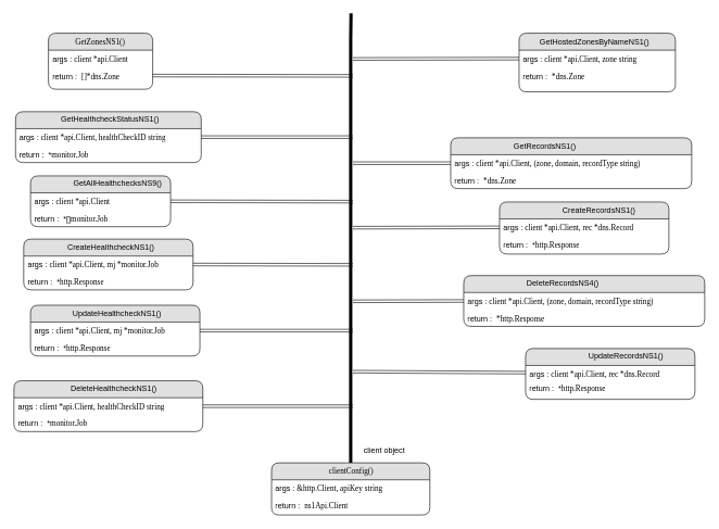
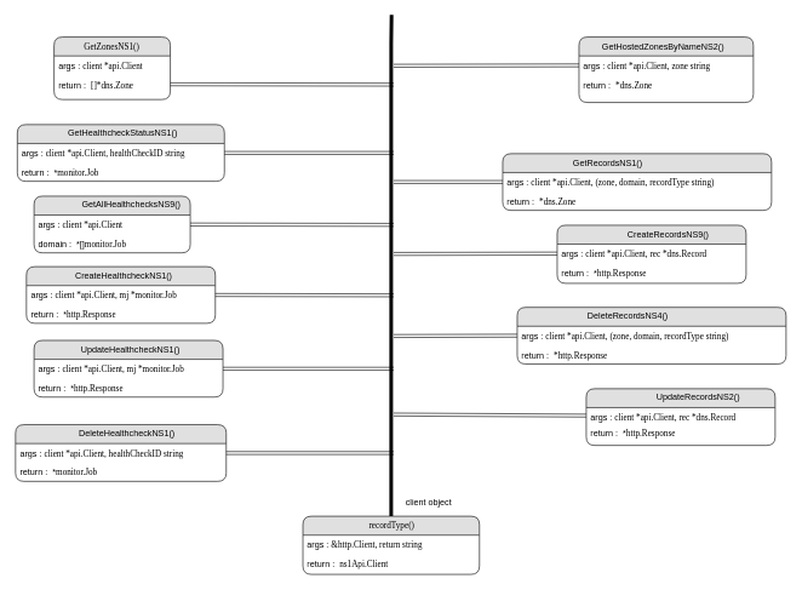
  <mxCell id="0" />
  <mxCell id="1" parent="0" />
  <mxCell id="2" value="GetZonesNS1()&amp;nbsp;" style="swimlane;html=1;fontStyle=0;childLayout=stackLayout;horizontal=1;startSize=26;fillColor=#e0e0e0;horizontalStack=0;resizeParent=1;resizeLast=0;collapsible=1;marginBottom=0;swimlaneFillColor=#ffffff;align=center;rounded=1;shadow=0;comic=0;labelBackgroundColor=none;strokeColor=#000000;strokeWidth=1;fontFamily=Verdana;fontSize=12;fontColor=#000000;" parent="1" vertex="1"><mxGeometry x="73.5" y="50.5" width="160" height="86" as="geometry" /></mxCell>
  <mxCell id="3" value="args :&amp;nbsp;&lt;span style=&quot;font-family: &amp;#34;verdana&amp;#34; ; text-align: center ; white-space: nowrap&quot;&gt;client *api.Client&lt;/span&gt;&lt;br&gt;&amp;nbsp;" style="text;html=1;strokeColor=none;fillColor=none;spacingLeft=4;spacingRight=4;whiteSpace=wrap;overflow=hidden;rotatable=0;points=[[0,0.5],[1,0.5]];portConstraint=eastwest;" parent="2" vertex="1"><mxGeometry y="26" width="160" height="26" as="geometry" /></mxCell>
  <mxCell id="4" value="return :&amp;nbsp;&amp;nbsp;&lt;span style=&quot;font-family: &amp;#34;verdana&amp;#34; ; text-align: center ; white-space: nowrap&quot;&gt;[]*dns.Zone&lt;/span&gt;" style="text;html=1;strokeColor=none;fillColor=none;spacingLeft=4;spacingRight=4;whiteSpace=wrap;overflow=hidden;rotatable=0;points=[[0,0.5],[1,0.5]];portConstraint=eastwest;" parent="2" vertex="1"><mxGeometry y="52" width="160" height="26" as="geometry" /></mxCell>
  <mxCell id="5" style="edgeStyle=orthogonalEdgeStyle;rounded=0;orthogonalLoop=1;jettySize=auto;html=1;exitX=0.5;exitY=0;exitDx=0;exitDy=0;strokeWidth=5;endArrow=none;endFill=0;" edge="1" parent="1" source="6"><mxGeometry relative="1" as="geometry"><mxPoint x="538" as="targetPoint" y="20" /><Array as="points"><mxPoint x="538" y="60" /><mxPoint x="538" y="60" /></Array></mxGeometry></mxCell>
- <mxCell id="6" value="clientConfig()" style="swimlane;html=1;fontStyle=0;childLayout=stackLayout;horizontal=1;startSize=26;fillColor=#e0e0e0;horizontalStack=0;resizeParent=1;resizeLast=0;collapsible=1;marginBottom=0;swimlaneFillColor=#ffffff;align=center;rounded=1;shadow=0;comic=0;labelBackgroundColor=none;strokeColor=#000000;strokeWidth=1;fontFamily=Verdana;fontSize=12;fontColor=#000000;" parent="1" vertex="1"><mxGeometry x="416" y="710" width="243" height="80" as="geometry" /></mxCell>
- <mxCell id="7" value="&lt;div style=&quot;text-align: center&quot;&gt;&lt;span&gt;args : &lt;font face=&quot;verdana&quot;&gt;&lt;span style=&quot;white-space: nowrap&quot;&gt;&amp;amp;http.Client, apiKey string&lt;/span&gt;&lt;/font&gt;&lt;/span&gt;&lt;/div&gt;" style="text;html=1;strokeColor=none;fillColor=none;spacingLeft=4;spacingRight=4;whiteSpace=wrap;overflow=hidden;rotatable=0;points=[[0,0.5],[1,0.5]];portConstraint=eastwest;" parent="6" vertex="1"><mxGeometry y="26" width="243" height="26" as="geometry" /></mxCell>
+ <mxCell id="6" value="recordType()" style="swimlane;html=1;fontStyle=0;childLayout=stackLayout;horizontal=1;startSize=26;fillColor=#e0e0e0;horizontalStack=0;resizeParent=1;resizeLast=0;collapsible=1;marginBottom=0;swimlaneFillColor=#ffffff;align=center;rounded=1;shadow=0;comic=0;labelBackgroundColor=none;strokeColor=#000000;strokeWidth=1;fontFamily=Verdana;fontSize=12;fontColor=#000000;" parent="1" vertex="1"><mxGeometry x="416" y="710" width="243" height="80" as="geometry" /></mxCell>
+ <mxCell id="7" value="&lt;div style=&quot;text-align: center&quot;&gt;&lt;span&gt;args : &lt;font face=&quot;verdana&quot;&gt;&lt;span style=&quot;white-space: nowrap&quot;&gt;&amp;amp;http.Client, return string&lt;/span&gt;&lt;/font&gt;&lt;/span&gt;&lt;/div&gt;" style="text;html=1;strokeColor=none;fillColor=none;spacingLeft=4;spacingRight=4;whiteSpace=wrap;overflow=hidden;rotatable=0;points=[[0,0.5],[1,0.5]];portConstraint=eastwest;" parent="6" vertex="1"><mxGeometry y="26" width="243" height="26" as="geometry" /></mxCell>
  <mxCell id="8" value="&lt;div style=&quot;text-align: center&quot;&gt;&lt;span&gt;return :&amp;nbsp; &lt;font face=&quot;verdana&quot;&gt;&lt;span style=&quot;white-space: nowrap&quot;&gt;ns1Api.Client&lt;/span&gt;&lt;/font&gt;&lt;/span&gt;&lt;/div&gt;" style="text;html=1;strokeColor=none;fillColor=none;spacingLeft=4;spacingRight=4;whiteSpace=wrap;overflow=hidden;rotatable=0;points=[[0,0.5],[1,0.5]];portConstraint=eastwest;" parent="6" vertex="1"><mxGeometry y="52" width="243" height="26" as="geometry" /></mxCell>
  <mxCell id="9" value="" style="swimlane;html=1;fontStyle=0;childLayout=stackLayout;horizontal=1;startSize=26;fillColor=#e0e0e0;horizontalStack=0;resizeParent=1;resizeLast=0;collapsible=1;marginBottom=0;swimlaneFillColor=#ffffff;align=center;rounded=1;shadow=0;comic=0;labelBackgroundColor=none;strokeColor=#000000;strokeWidth=1;fontFamily=Verdana;fontSize=12;fontColor=#000000;" parent="1" vertex="1"><mxGeometry x="796" y="50.5" width="240" height="90" as="geometry" /></mxCell>
  <mxCell id="10" value="args :&amp;nbsp;&lt;span style=&quot;font-family: &amp;#34;verdana&amp;#34; ; text-align: center ; white-space: nowrap&quot;&gt;client *api.Client, zone string&lt;/span&gt;&lt;br&gt;&amp;nbsp;" style="text;html=1;strokeColor=none;fillColor=none;spacingLeft=4;spacingRight=4;whiteSpace=wrap;overflow=hidden;rotatable=0;points=[[0,0.5],[1,0.5]];portConstraint=eastwest;" parent="9" vertex="1"><mxGeometry y="26" width="240" height="26" as="geometry" /></mxCell>
  <mxCell id="11" value="return :&amp;nbsp;&amp;nbsp;&lt;span style=&quot;font-family: &amp;#34;verdana&amp;#34; ; text-align: center ; white-space: nowrap&quot;&gt;*dns.Zone&lt;/span&gt;" style="text;html=1;strokeColor=none;fillColor=none;spacingLeft=4;spacingRight=4;whiteSpace=wrap;overflow=hidden;rotatable=0;points=[[0,0.5],[1,0.5]];portConstraint=eastwest;" parent="9" vertex="1"><mxGeometry y="52" width="240" height="26" as="geometry" /></mxCell>
- <mxCell id="12" value="GetHostedZonesByNameNS1()" style="text;html=1;" parent="1" vertex="1"><mxGeometry x="826" y="50.5" width="190" height="30" as="geometry" /></mxCell>
+ <mxCell id="12" value="GetHostedZonesByNameNS2()" style="text;html=1;" parent="1" vertex="1"><mxGeometry x="826" y="50.5" width="190" height="30" as="geometry" /></mxCell>
  <mxCell id="13" value="" style="swimlane;html=1;fontStyle=0;childLayout=stackLayout;horizontal=1;startSize=26;fillColor=#e0e0e0;horizontalStack=0;resizeParent=1;resizeLast=0;collapsible=1;marginBottom=0;swimlaneFillColor=#ffffff;align=center;rounded=1;shadow=0;comic=0;labelBackgroundColor=none;strokeColor=#000000;strokeWidth=1;fontFamily=Verdana;fontSize=12;fontColor=#000000;" parent="1" vertex="1"><mxGeometry x="691" y="211" width="370" height="78" as="geometry" /></mxCell>
  <mxCell id="14" value="args :&amp;nbsp;&lt;span style=&quot;font-family: &amp;#34;verdana&amp;#34; ; text-align: center ; white-space: nowrap&quot;&gt;client *api.Client, (zone, domain, recordType string)&lt;/span&gt;&lt;br&gt;&amp;nbsp;" style="text;html=1;strokeColor=none;fillColor=none;spacingLeft=4;spacingRight=4;whiteSpace=wrap;overflow=hidden;rotatable=0;points=[[0,0.5],[1,0.5]];portConstraint=eastwest;" parent="13" vertex="1"><mxGeometry y="26" width="370" height="26" as="geometry" /></mxCell>
  <mxCell id="15" value="return :&amp;nbsp;&amp;nbsp;&lt;span style=&quot;font-family: &amp;#34;verdana&amp;#34; ; text-align: center ; white-space: nowrap&quot;&gt;*dns.Zone&lt;/span&gt;" style="text;html=1;strokeColor=none;fillColor=none;spacingLeft=4;spacingRight=4;whiteSpace=wrap;overflow=hidden;rotatable=0;points=[[0,0.5],[1,0.5]];portConstraint=eastwest;" parent="13" vertex="1"><mxGeometry y="52" width="370" height="26" as="geometry" /></mxCell>
  <mxCell id="16" value="GetRecordsNS1()" style="text;html=1;" parent="1" vertex="1"><mxGeometry x="786" y="209.5" width="110" height="30" as="geometry" /></mxCell>
  <mxCell id="17" value="" style="swimlane;html=1;fontStyle=0;childLayout=stackLayout;horizontal=1;startSize=26;fillColor=#e0e0e0;horizontalStack=0;resizeParent=1;resizeLast=0;collapsible=1;marginBottom=0;swimlaneFillColor=#ffffff;align=center;rounded=1;shadow=0;comic=0;labelBackgroundColor=none;strokeColor=#000000;strokeWidth=1;fontFamily=Verdana;fontSize=12;fontColor=#000000;" parent="1" vertex="1"><mxGeometry x="766" y="309.5" width="260" height="80" as="geometry" /></mxCell>
  <mxCell id="18" value="args :&amp;nbsp;&lt;span style=&quot;font-family: &amp;#34;verdana&amp;#34; ; text-align: center ; white-space: nowrap&quot;&gt;client *api.Client, rec *dns.Record&lt;/span&gt;&lt;br&gt;&amp;nbsp;" style="text;html=1;strokeColor=none;fillColor=none;spacingLeft=4;spacingRight=4;whiteSpace=wrap;overflow=hidden;rotatable=0;points=[[0,0.5],[1,0.5]];portConstraint=eastwest;" parent="17" vertex="1"><mxGeometry y="26" width="260" height="26" as="geometry" /></mxCell>
  <mxCell id="19" value="&lt;div style=&quot;text-align: center&quot;&gt;&lt;span&gt;return :&amp;nbsp; *&lt;font face=&quot;verdana&quot;&gt;&lt;span style=&quot;white-space: nowrap&quot;&gt;http.Response&lt;/span&gt;&lt;/font&gt;&lt;/span&gt;&lt;/div&gt;" style="text;html=1;strokeColor=none;fillColor=none;spacingLeft=4;spacingRight=4;whiteSpace=wrap;overflow=hidden;rotatable=0;points=[[0,0.5],[1,0.5]];portConstraint=eastwest;" parent="17" vertex="1"><mxGeometry y="52" width="260" height="28" as="geometry" /></mxCell>
- <mxCell id="20" value="CreateRecordsNS1()" style="text;html=1;" parent="1" vertex="1"><mxGeometry x="861" y="308" width="110" height="30" as="geometry" /></mxCell>
+ <mxCell id="20" value="CreateRecordsNS9()" style="text;html=1;" parent="1" vertex="1"><mxGeometry x="861" y="308" width="110" height="30" as="geometry" /></mxCell>
  <mxCell id="21" value="" style="swimlane;html=1;fontStyle=0;childLayout=stackLayout;horizontal=1;startSize=26;fillColor=#e0e0e0;horizontalStack=0;resizeParent=1;resizeLast=0;collapsible=1;marginBottom=0;swimlaneFillColor=#ffffff;align=center;rounded=1;shadow=0;comic=0;labelBackgroundColor=none;strokeColor=#000000;strokeWidth=1;fontFamily=Verdana;fontSize=12;fontColor=#000000;" parent="1" vertex="1"><mxGeometry x="711" y="422.5" width="370" height="78" as="geometry" /></mxCell>
  <mxCell id="22" value="args :&amp;nbsp;&lt;span style=&quot;font-family: &amp;#34;verdana&amp;#34; ; text-align: center ; white-space: nowrap&quot;&gt;client *api.Client, (zone, domain, recordType string)&lt;/span&gt;&lt;br&gt;&amp;nbsp;" style="text;html=1;strokeColor=none;fillColor=none;spacingLeft=4;spacingRight=4;whiteSpace=wrap;overflow=hidden;rotatable=0;points=[[0,0.5],[1,0.5]];portConstraint=eastwest;" parent="21" vertex="1"><mxGeometry y="26" width="370" height="26" as="geometry" /></mxCell>
  <mxCell id="23" value="return :&amp;nbsp;&amp;nbsp;&lt;span style=&quot;font-family: &amp;#34;verdana&amp;#34; ; text-align: center ; white-space: nowrap&quot;&gt;*http.Response&lt;/span&gt;" style="text;html=1;strokeColor=none;fillColor=none;spacingLeft=4;spacingRight=4;whiteSpace=wrap;overflow=hidden;rotatable=0;points=[[0,0.5],[1,0.5]];portConstraint=eastwest;" parent="21" vertex="1"><mxGeometry y="52" width="370" height="26" as="geometry" /></mxCell>
  <mxCell id="24" value="DeleteRecordsNS4()" style="text;html=1;" parent="1" vertex="1"><mxGeometry x="806" y="420.5" width="110" height="30" as="geometry" /></mxCell>
  <mxCell id="25" value="" style="swimlane;html=1;fontStyle=0;childLayout=stackLayout;horizontal=1;startSize=26;fillColor=#e0e0e0;horizontalStack=0;resizeParent=1;resizeLast=0;collapsible=1;marginBottom=0;swimlaneFillColor=#ffffff;align=center;rounded=1;shadow=0;comic=0;labelBackgroundColor=none;strokeColor=#000000;strokeWidth=1;fontFamily=Verdana;fontSize=12;fontColor=#000000;" parent="1" vertex="1"><mxGeometry x="806" y="534.5" width="260" height="78" as="geometry" /></mxCell>
  <mxCell id="26" value="args :&amp;nbsp;&lt;span style=&quot;font-family: &amp;#34;verdana&amp;#34; ; text-align: center ; white-space: nowrap&quot;&gt;client *api.Client, rec *dns.Record&lt;/span&gt;&lt;br&gt;&amp;nbsp;" style="text;html=1;strokeColor=none;fillColor=none;spacingLeft=4;spacingRight=4;whiteSpace=wrap;overflow=hidden;rotatable=0;points=[[0,0.5],[1,0.5]];portConstraint=eastwest;" parent="25" vertex="1"><mxGeometry y="26" width="260" height="22" as="geometry" /></mxCell>
  <mxCell id="27" value="&lt;div style=&quot;text-align: center&quot;&gt;&lt;span&gt;return :&amp;nbsp; *&lt;font face=&quot;verdana&quot;&gt;&lt;span style=&quot;white-space: nowrap&quot;&gt;http.Response&lt;/span&gt;&lt;/font&gt;&lt;/span&gt;&lt;/div&gt;" style="text;html=1;strokeColor=none;fillColor=none;spacingLeft=4;spacingRight=4;whiteSpace=wrap;overflow=hidden;rotatable=0;points=[[0,0.5],[1,0.5]];portConstraint=eastwest;" parent="25" vertex="1"><mxGeometry y="48" width="260" height="26" as="geometry" /></mxCell>
- <mxCell id="28" value="UpdateRecordsNS1()" style="text;html=1;" parent="1" vertex="1"><mxGeometry x="901" y="533" width="110" height="30" as="geometry" /></mxCell>
+ <mxCell id="28" value="UpdateRecordsNS2()" style="text;html=1;" parent="1" vertex="1"><mxGeometry x="901" y="533" width="110" height="30" as="geometry" /></mxCell>
  <mxCell id="29" value="" style="swimlane;html=1;fontStyle=0;childLayout=stackLayout;horizontal=1;startSize=26;fillColor=#e0e0e0;horizontalStack=0;resizeParent=1;resizeLast=0;collapsible=1;marginBottom=0;swimlaneFillColor=#ffffff;align=center;rounded=1;shadow=0;comic=0;labelBackgroundColor=none;strokeColor=#000000;strokeWidth=1;fontFamily=Verdana;fontSize=12;fontColor=#000000;" parent="1" vertex="1"><mxGeometry x="23" y="171" width="285" height="78" as="geometry" /></mxCell>
  <mxCell id="30" value="args :&amp;nbsp;&lt;span style=&quot;font-family: &amp;#34;verdana&amp;#34; ; text-align: center ; white-space: nowrap&quot;&gt;client *api.Client, healthCheckID string&lt;/span&gt;" style="text;html=1;strokeColor=none;fillColor=none;spacingLeft=4;spacingRight=4;whiteSpace=wrap;overflow=hidden;rotatable=0;points=[[0,0.5],[1,0.5]];portConstraint=eastwest;" parent="29" vertex="1"><mxGeometry y="26" width="285" height="26" as="geometry" /></mxCell>
  <mxCell id="31" value="&lt;div style=&quot;text-align: center&quot;&gt;return :&amp;nbsp; *&lt;font face=&quot;verdana&quot;&gt;&lt;span style=&quot;white-space: nowrap&quot;&gt;monitor.Job&lt;/span&gt;&lt;/font&gt;&lt;/div&gt;" style="text;html=1;strokeColor=none;fillColor=none;spacingLeft=4;spacingRight=4;whiteSpace=wrap;overflow=hidden;rotatable=0;points=[[0,0.5],[1,0.5]];portConstraint=eastwest;" parent="29" vertex="1"><mxGeometry y="52" width="285" height="26" as="geometry" /></mxCell>
  <mxCell id="32" value="GetHealthcheckStatusNS1()" style="text;html=1;" parent="1" vertex="1"><mxGeometry x="91" y="168.5" width="110" height="30" as="geometry" /></mxCell>
  <mxCell id="33" value="" style="swimlane;html=1;fontStyle=0;childLayout=stackLayout;horizontal=1;startSize=26;fillColor=#e0e0e0;horizontalStack=0;resizeParent=1;resizeLast=0;collapsible=1;marginBottom=0;swimlaneFillColor=#ffffff;align=center;rounded=1;shadow=0;comic=0;labelBackgroundColor=none;strokeColor=#000000;strokeWidth=1;fontFamily=Verdana;fontSize=12;fontColor=#000000;" parent="1" vertex="1"><mxGeometry x="46" y="269.5" width="215" height="78" as="geometry" /></mxCell>
  <mxCell id="34" value="args :&amp;nbsp;&lt;span style=&quot;font-family: &amp;#34;verdana&amp;#34; ; text-align: center ; white-space: nowrap&quot;&gt;client *api.Client&lt;/span&gt;" style="text;html=1;strokeColor=none;fillColor=none;spacingLeft=4;spacingRight=4;whiteSpace=wrap;overflow=hidden;rotatable=0;points=[[0,0.5],[1,0.5]];portConstraint=eastwest;" parent="33" vertex="1"><mxGeometry y="26" width="215" height="26" as="geometry" /></mxCell>
- <mxCell id="35" value="&lt;div style=&quot;text-align: center&quot;&gt;return :&amp;nbsp; *[]&lt;font face=&quot;verdana&quot;&gt;&lt;span style=&quot;white-space: nowrap&quot;&gt;monitor.Job&lt;/span&gt;&lt;/font&gt;&lt;/div&gt;" style="text;html=1;strokeColor=none;fillColor=none;spacingLeft=4;spacingRight=4;whiteSpace=wrap;overflow=hidden;rotatable=0;points=[[0,0.5],[1,0.5]];portConstraint=eastwest;" parent="33" vertex="1"><mxGeometry y="52" width="215" height="26" as="geometry" /></mxCell>
+ <mxCell id="35" value="&lt;div style=&quot;text-align: center&quot;&gt;domain :&amp;nbsp; *[]&lt;font face=&quot;verdana&quot;&gt;&lt;span style=&quot;white-space: nowrap&quot;&gt;monitor.Job&lt;/span&gt;&lt;/font&gt;&lt;/div&gt;" style="text;html=1;strokeColor=none;fillColor=none;spacingLeft=4;spacingRight=4;whiteSpace=wrap;overflow=hidden;rotatable=0;points=[[0,0.5],[1,0.5]];portConstraint=eastwest;" parent="33" vertex="1"><mxGeometry y="52" width="215" height="26" as="geometry" /></mxCell>
  <mxCell id="36" value="GetAllHealthchecksNS9()" style="text;html=1;" parent="1" vertex="1"><mxGeometry x="110" y="267" width="110" height="30" as="geometry" /></mxCell>
  <mxCell id="37" value="" style="swimlane;html=1;fontStyle=0;childLayout=stackLayout;horizontal=1;startSize=26;fillColor=#e0e0e0;horizontalStack=0;resizeParent=1;resizeLast=0;collapsible=1;marginBottom=0;swimlaneFillColor=#ffffff;align=center;rounded=1;shadow=0;comic=0;labelBackgroundColor=none;strokeColor=#000000;strokeWidth=1;fontFamily=Verdana;fontSize=12;fontColor=#000000;" parent="1" vertex="1"><mxGeometry x="35.5" y="366.5" width="260" height="78" as="geometry" /></mxCell>
  <mxCell id="38" value="args :&amp;nbsp;&lt;span style=&quot;font-family: &amp;#34;verdana&amp;#34; ; text-align: center ; white-space: nowrap&quot;&gt;client *api.Client, mj *monitor.Job&lt;/span&gt;&lt;br&gt;&amp;nbsp;" style="text;html=1;strokeColor=none;fillColor=none;spacingLeft=4;spacingRight=4;whiteSpace=wrap;overflow=hidden;rotatable=0;points=[[0,0.5],[1,0.5]];portConstraint=eastwest;" parent="37" vertex="1"><mxGeometry y="26" width="260" height="26" as="geometry" /></mxCell>
  <mxCell id="39" value="&lt;div style=&quot;text-align: center&quot;&gt;&lt;span&gt;return :&amp;nbsp; *&lt;font face=&quot;verdana&quot;&gt;&lt;span style=&quot;white-space: nowrap&quot;&gt;http.Response&lt;/span&gt;&lt;/font&gt;&lt;/span&gt;&lt;/div&gt;" style="text;html=1;strokeColor=none;fillColor=none;spacingLeft=4;spacingRight=4;whiteSpace=wrap;overflow=hidden;rotatable=0;points=[[0,0.5],[1,0.5]];portConstraint=eastwest;" parent="37" vertex="1"><mxGeometry y="52" width="260" height="26" as="geometry" /></mxCell>
  <mxCell id="40" value="CreateHealthcheckNS1()" style="text;html=1;" parent="1" vertex="1"><mxGeometry x="100.5" y="365" width="110" height="30" as="geometry" /></mxCell>
  <mxCell id="41" value="" style="swimlane;html=1;fontStyle=0;childLayout=stackLayout;horizontal=1;startSize=26;fillColor=#e0e0e0;horizontalStack=0;resizeParent=1;resizeLast=0;collapsible=1;marginBottom=0;swimlaneFillColor=#ffffff;align=center;rounded=1;shadow=0;comic=0;labelBackgroundColor=none;strokeColor=#000000;strokeWidth=1;fontFamily=Verdana;fontSize=12;fontColor=#000000;" parent="1" vertex="1"><mxGeometry x="46" y="468" width="260" height="78" as="geometry" /></mxCell>
  <mxCell id="42" value="args :&amp;nbsp;&lt;span style=&quot;font-family: &amp;#34;verdana&amp;#34; ; text-align: center ; white-space: nowrap&quot;&gt;client *api.Client, mj *monitor.Job&lt;/span&gt;&lt;br&gt;&amp;nbsp;" style="text;html=1;strokeColor=none;fillColor=none;spacingLeft=4;spacingRight=4;whiteSpace=wrap;overflow=hidden;rotatable=0;points=[[0,0.5],[1,0.5]];portConstraint=eastwest;" parent="41" vertex="1"><mxGeometry y="26" width="260" height="26" as="geometry" /></mxCell>
  <mxCell id="43" value="&lt;div style=&quot;text-align: center&quot;&gt;&lt;span&gt;return :&amp;nbsp; *&lt;font face=&quot;verdana&quot;&gt;&lt;span style=&quot;white-space: nowrap&quot;&gt;http.Response&lt;/span&gt;&lt;/font&gt;&lt;/span&gt;&lt;/div&gt;" style="text;html=1;strokeColor=none;fillColor=none;spacingLeft=4;spacingRight=4;whiteSpace=wrap;overflow=hidden;rotatable=0;points=[[0,0.5],[1,0.5]];portConstraint=eastwest;" parent="41" vertex="1"><mxGeometry y="52" width="260" height="26" as="geometry" /></mxCell>
  <mxCell id="44" value="UpdateHealthcheckNS1()" style="text;html=1;" parent="1" vertex="1"><mxGeometry x="108.5" y="466.5" width="110" height="30" as="geometry" /></mxCell>
  <mxCell id="45" value="" style="swimlane;html=1;fontStyle=0;childLayout=stackLayout;horizontal=1;startSize=26;fillColor=#e0e0e0;horizontalStack=0;resizeParent=1;resizeLast=0;collapsible=1;marginBottom=0;swimlaneFillColor=#ffffff;align=center;rounded=1;shadow=0;comic=0;labelBackgroundColor=none;strokeColor=#000000;strokeWidth=1;fontFamily=Verdana;fontSize=12;fontColor=#000000;" parent="1" vertex="1"><mxGeometry x="20.5" y="584" width="290" height="78" as="geometry" /></mxCell>
  <mxCell id="46" value="args :&amp;nbsp;&lt;span style=&quot;font-family: &amp;#34;verdana&amp;#34; ; text-align: center ; white-space: nowrap&quot;&gt;client *api.Client, healthCheckID string&lt;/span&gt;" style="text;html=1;strokeColor=none;fillColor=none;spacingLeft=4;spacingRight=4;whiteSpace=wrap;overflow=hidden;rotatable=0;points=[[0,0.5],[1,0.5]];portConstraint=eastwest;" parent="45" vertex="1"><mxGeometry y="26" width="290" height="26" as="geometry" /></mxCell>
  <mxCell id="47" value="&lt;div style=&quot;text-align: center&quot;&gt;return :&amp;nbsp; *&lt;font face=&quot;verdana&quot;&gt;&lt;span style=&quot;white-space: nowrap&quot;&gt;monitor.Job&lt;/span&gt;&lt;/font&gt;&lt;/div&gt;" style="text;html=1;strokeColor=none;fillColor=none;spacingLeft=4;spacingRight=4;whiteSpace=wrap;overflow=hidden;rotatable=0;points=[[0,0.5],[1,0.5]];portConstraint=eastwest;" parent="45" vertex="1"><mxGeometry y="52" width="290" height="26" as="geometry" /></mxCell>
  <mxCell id="48" value="DeleteHealthcheckNS1()" style="text;html=1;" parent="1" vertex="1"><mxGeometry x="105.5" y="582" width="110" height="30" as="geometry" /></mxCell>
  <mxCell id="49" style="edgeStyle=none;shape=link;rounded=0;orthogonalLoop=1;jettySize=auto;html=1;exitX=1;exitY=0.5;exitDx=0;exitDy=0;" edge="1" parent="1" source="4"><mxGeometry relative="1" as="geometry"><mxPoint x="541" y="116" as="targetPoint" /></mxGeometry></mxCell>
  <mxCell id="50" style="edgeStyle=none;shape=link;rounded=0;orthogonalLoop=1;jettySize=auto;html=1;exitX=1;exitY=0.5;exitDx=0;exitDy=0;" edge="1" parent="1" source="30"><mxGeometry relative="1" as="geometry"><mxPoint x="541" y="210" as="targetPoint" /></mxGeometry></mxCell>
  <mxCell id="51" style="edgeStyle=none;shape=link;rounded=0;orthogonalLoop=1;jettySize=auto;html=1;exitX=1;exitY=0.5;exitDx=0;exitDy=0;" edge="1" parent="1" source="34"><mxGeometry relative="1" as="geometry"><mxPoint x="541" y="309" as="targetPoint" /></mxGeometry></mxCell>
  <mxCell id="52" style="edgeStyle=none;shape=link;rounded=0;orthogonalLoop=1;jettySize=auto;html=1;exitX=1;exitY=0.5;exitDx=0;exitDy=0;" edge="1" parent="1" source="38"><mxGeometry relative="1" as="geometry"><mxPoint x="541" y="406" as="targetPoint" /></mxGeometry></mxCell>
  <mxCell id="53" style="edgeStyle=none;shape=link;rounded=0;orthogonalLoop=1;jettySize=auto;html=1;exitX=1;exitY=0.5;exitDx=0;exitDy=0;" edge="1" parent="1" source="42"><mxGeometry relative="1" as="geometry"><mxPoint x="541" y="507" as="targetPoint" /></mxGeometry></mxCell>
  <mxCell id="54" style="edgeStyle=none;shape=link;rounded=0;orthogonalLoop=1;jettySize=auto;html=1;exitX=1;exitY=0.5;exitDx=0;exitDy=0;" edge="1" parent="1" source="46"><mxGeometry relative="1" as="geometry"><mxPoint x="541" y="623" as="targetPoint" /></mxGeometry></mxCell>
  <mxCell id="55" style="edgeStyle=none;shape=link;rounded=0;orthogonalLoop=1;jettySize=auto;html=1;exitX=0;exitY=0.5;exitDx=0;exitDy=0;" edge="1" parent="1" source="10"><mxGeometry relative="1" as="geometry"><mxPoint x="541" y="90" as="targetPoint" /></mxGeometry></mxCell>
  <mxCell id="56" style="edgeStyle=none;shape=link;rounded=0;orthogonalLoop=1;jettySize=auto;html=1;exitX=0;exitY=0.5;exitDx=0;exitDy=0;" edge="1" parent="1" source="18"><mxGeometry relative="1" as="geometry"><mxPoint x="541" y="349" as="targetPoint" /></mxGeometry></mxCell>
  <mxCell id="57" style="edgeStyle=none;shape=link;rounded=0;orthogonalLoop=1;jettySize=auto;html=1;exitX=0;exitY=0.5;exitDx=0;exitDy=0;" edge="1" parent="1" source="22"><mxGeometry relative="1" as="geometry"><mxPoint x="541" y="462" as="targetPoint" /></mxGeometry></mxCell>
  <mxCell id="58" style="edgeStyle=none;shape=link;rounded=0;orthogonalLoop=1;jettySize=auto;html=1;exitX=0;exitY=0.5;exitDx=0;exitDy=0;" edge="1" parent="1" source="26"><mxGeometry relative="1" as="geometry"><mxPoint x="541" y="570" as="targetPoint" /></mxGeometry></mxCell>
  <mxCell id="59" style="edgeStyle=none;shape=link;rounded=0;orthogonalLoop=1;jettySize=auto;html=1;exitX=0;exitY=0.5;exitDx=0;exitDy=0;" edge="1" parent="1" source="14"><mxGeometry relative="1" as="geometry"><mxPoint x="541" y="250" as="targetPoint" /></mxGeometry></mxCell>
  <mxCell id="60" value="client object&amp;nbsp;" style="text;html=1;strokeColor=none;fillColor=none;align=center;verticalAlign=middle;whiteSpace=wrap;rounded=0;" vertex="1" parent="1"><mxGeometry x="521" y="682" width="140" height="20" as="geometry" /></mxCell>
